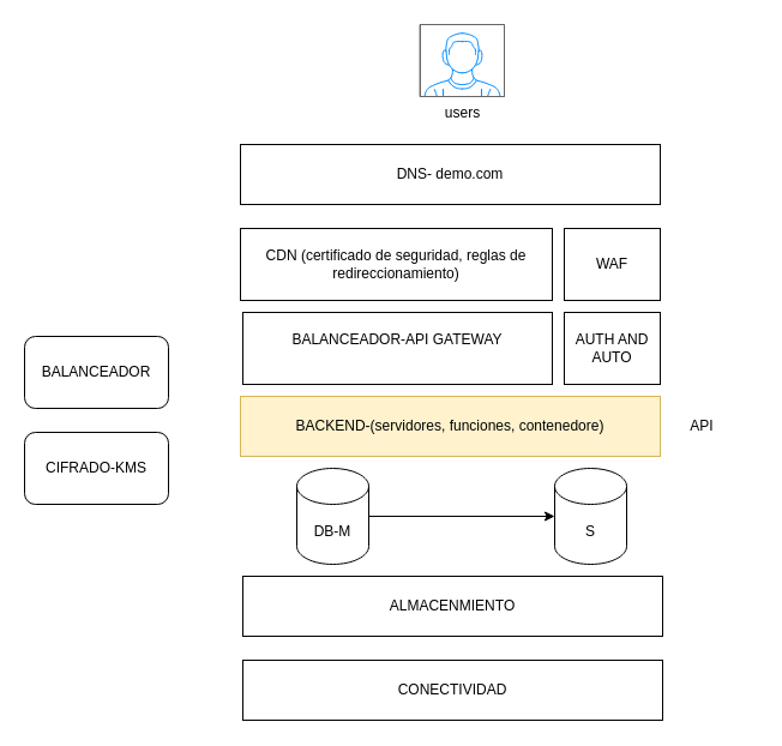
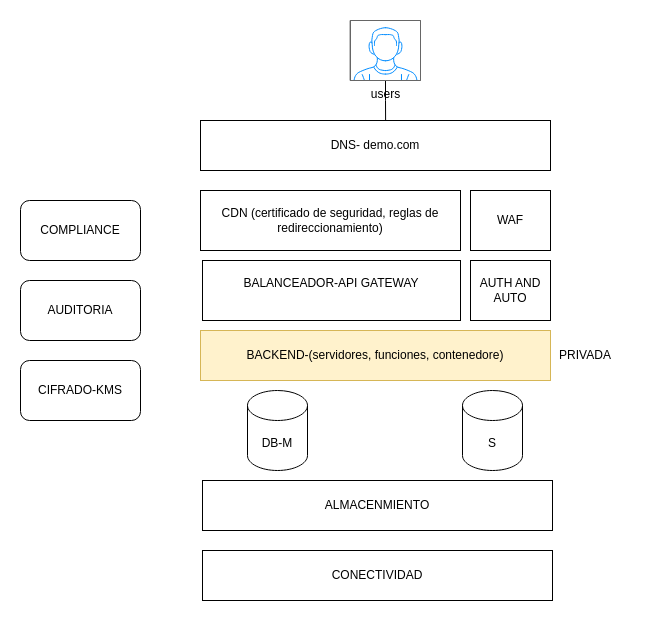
  <mxCell id="0" />
  <mxCell id="1" parent="0" />
+ <mxCell id="2" style="edgeStyle=orthogonalEdgeStyle;rounded=0;orthogonalLoop=1;jettySize=auto;html=1;entryX=0.529;entryY=0.167;entryDx=0;entryDy=0;entryPerimeter=0;" edge="1" parent="1" source="3" target="4"><mxGeometry relative="1" as="geometry" /></mxCell>
  <mxCell id="3" value="users" style="verticalLabelPosition=bottom;shadow=0;dashed=0;align=center;html=1;verticalAlign=top;strokeWidth=1;shape=mxgraph.mockup.containers.userMale;strokeColor=#666666;strokeColor2=#008cff;" vertex="1" parent="1"><mxGeometry x="350" y="20" width="70" height="60" as="geometry" /></mxCell>
  <mxCell id="4" value="DNS- demo.com" style="rounded=0;whiteSpace=wrap;html=1;" vertex="1" parent="1"><mxGeometry x="200" y="120" width="350" height="50" as="geometry" /></mxCell>
  <mxCell id="5" value="CDN (certificado de seguridad, reglas de redireccionamiento)" style="rounded=0;whiteSpace=wrap;html=1;" vertex="1" parent="1"><mxGeometry x="200" y="190" width="260" height="60" as="geometry" /></mxCell>
  <mxCell id="6" value="WAF" style="rounded=0;whiteSpace=wrap;html=1;" vertex="1" parent="1"><mxGeometry x="470" y="190" width="80" height="60" as="geometry" /></mxCell>
  <mxCell id="7" value="&lt;div&gt;BALANCEADOR-API GATEWAY&lt;/div&gt;&lt;div&gt;&lt;br&gt;&lt;/div&gt;" style="rounded=0;whiteSpace=wrap;html=1;" vertex="1" parent="1"><mxGeometry x="202" y="260" width="258" height="60" as="geometry" /></mxCell>
  <mxCell id="8" value="AUTH AND AUTO" style="rounded=0;whiteSpace=wrap;html=1;" vertex="1" parent="1"><mxGeometry x="470" y="260" width="80" height="60" as="geometry" /></mxCell>
  <mxCell id="9" value="&lt;div&gt;BACKEND-(servidores, funciones, contenedore)&lt;/div&gt;" style="rounded=0;whiteSpace=wrap;html=1;fillColor=#fff2cc;strokeColor=#d6b656;" vertex="1" parent="1"><mxGeometry x="200" y="330" width="350" height="50" as="geometry" /></mxCell>
- <mxCell id="10" value="&lt;div&gt;API&lt;br&gt;&lt;/div&gt;" style="text;html=1;strokeColor=none;fillColor=none;align=center;verticalAlign=middle;whiteSpace=wrap;rounded=0;" vertex="1" parent="1"><mxGeometry x="540" y="330" width="90" height="50" as="geometry" /></mxCell>
- <mxCell id="11" style="edgeStyle=orthogonalEdgeStyle;rounded=0;orthogonalLoop=1;jettySize=auto;html=1;" edge="1" parent="1" source="12" target="13"><mxGeometry relative="1" as="geometry" /></mxCell>
+ <mxCell id="10" value="&lt;div&gt;PRIVADA&lt;br&gt;&lt;/div&gt;" style="text;html=1;strokeColor=none;fillColor=none;align=center;verticalAlign=middle;whiteSpace=wrap;rounded=0;" vertex="1" parent="1"><mxGeometry x="540" y="330" width="90" height="50" as="geometry" /></mxCell>
  <mxCell id="12" value="DB-M" style="shape=cylinder3;whiteSpace=wrap;html=1;boundedLbl=1;backgroundOutline=1;size=15;" vertex="1" parent="1"><mxGeometry x="247" y="390" width="60" height="80" as="geometry" /></mxCell>
  <mxCell id="13" value="S" style="shape=cylinder3;whiteSpace=wrap;html=1;boundedLbl=1;backgroundOutline=1;size=15;" vertex="1" parent="1"><mxGeometry x="462" y="390" width="60" height="80" as="geometry" /></mxCell>
  <mxCell id="14" value="ALMACENMIENTO" style="rounded=0;whiteSpace=wrap;html=1;" vertex="1" parent="1"><mxGeometry x="202" y="480" width="350" height="50" as="geometry" /></mxCell>
  <mxCell id="15" value="CONECTIVIDAD" style="rounded=0;whiteSpace=wrap;html=1;" vertex="1" parent="1"><mxGeometry x="202" y="550" width="350" height="50" as="geometry" /></mxCell>
- <mxCell id="17" value="BALANCEADOR" style="rounded=1;whiteSpace=wrap;html=1;" vertex="1" parent="1"><mxGeometry x="20" y="280" width="120" height="60" as="geometry" /></mxCell>
+ <mxCell id="16" value="COMPLIANCE" style="rounded=1;whiteSpace=wrap;html=1;" vertex="1" parent="1"><mxGeometry x="20" y="200" width="120" height="60" as="geometry" /></mxCell>
+ <mxCell id="17" value="AUDITORIA" style="rounded=1;whiteSpace=wrap;html=1;" vertex="1" parent="1"><mxGeometry x="20" y="280" width="120" height="60" as="geometry" /></mxCell>
  <mxCell id="18" value="CIFRADO-KMS" style="rounded=1;whiteSpace=wrap;html=1;" vertex="1" parent="1"><mxGeometry x="20" y="360" width="120" height="60" as="geometry" /></mxCell>
